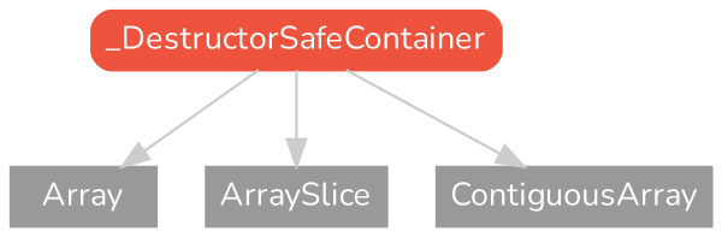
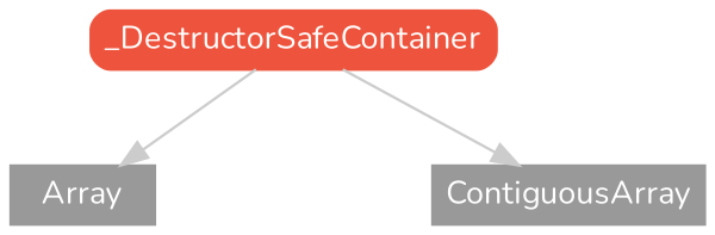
  strict digraph {
    fontname=Nunito
    node [color="#999999" fillcolor="#999999" fontcolor=white fontname=Nunito fontsize=12 margin="0.07,0.05" shape=box style=filled]
    edge [color="#cccccc" fontname=Nunito]
    Array [height=0.3]
-   ArraySlice [height=0.3]
    ContiguousArray [height=0.3]
    _DestructorSafeContainer [color="#ee543d" fillcolor="#ee543d" height=0.3 style="filled,rounded"]
    subgraph sub_1 {
      rank=max
      Array
-     ArraySlice
      ContiguousArray
    }
    _DestructorSafeContainer -> Array
-   _DestructorSafeContainer -> ArraySlice
    _DestructorSafeContainer -> ContiguousArray
  }
